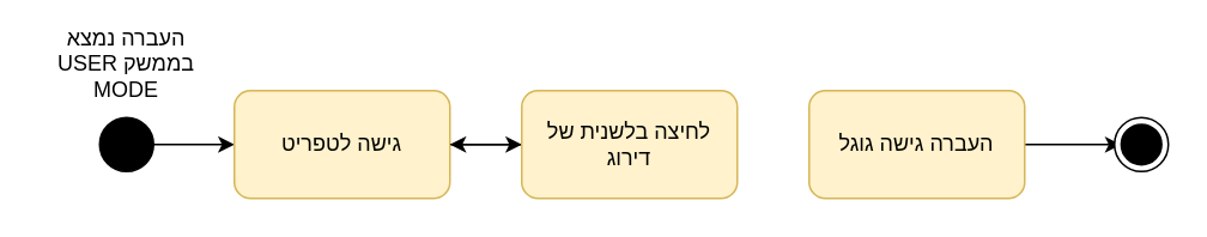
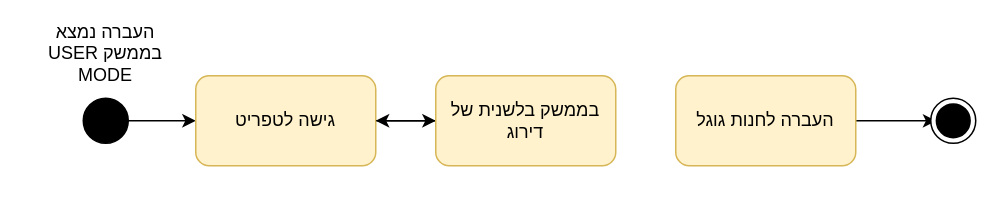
  <mxCell id="0" />
  <mxCell id="1" parent="0" />
  <mxCell id="2" value="" style="edgeStyle=orthogonalEdgeStyle;rounded=0;orthogonalLoop=1;jettySize=auto;html=1;fontSize=18;fontColor=none;" edge="1" parent="1" source="3" target="8"><mxGeometry relative="1" as="geometry" /></mxCell>
  <mxCell id="3" value="" style="ellipse;whiteSpace=wrap;html=1;aspect=fixed;fillColor=#000000;" parent="1" vertex="1"><mxGeometry x="55" y="65" width="30" height="30" as="geometry" /></mxCell>
  <mxCell id="4" value="העברה נמצא בממשק USER MODE" style="text;html=1;strokeColor=none;fillColor=none;align=center;verticalAlign=middle;whiteSpace=wrap;rounded=0;textDirection=rtl;" parent="1" vertex="1"><mxGeometry x="20" y="20" width="100" height="30" as="geometry" /></mxCell>
  <mxCell id="5" value="" style="endArrow=classic;html=1;rounded=0;exitX=1;exitY=0.5;exitDx=0;exitDy=0;entryX=0;entryY=0.5;entryDx=0;entryDy=0;" parent="1" edge="1"><mxGeometry width="50" height="50" relative="1" as="geometry"><mxPoint x="240" y="80" as="sourcePoint" /><mxPoint x="290" y="80" as="targetPoint" /></mxGeometry></mxCell>
  <mxCell id="6" value="" style="edgeStyle=orthogonalEdgeStyle;rounded=0;orthogonalLoop=1;jettySize=auto;html=1;fontSize=18;fontColor=none;" edge="1" parent="1" source="7" target="10"><mxGeometry relative="1" as="geometry" /></mxCell>
- <mxCell id="7" value="העברה גישה גוגל" style="rounded=1;whiteSpace=wrap;html=1;fillColor=#fff2cc;strokeColor=#d6b656;align=center;textDirection=rtl;" parent="1" vertex="1"><mxGeometry x="450" y="50" width="120" height="60" as="geometry" /></mxCell>
+ <mxCell id="7" value="העברה לחנות גוגל" style="rounded=1;whiteSpace=wrap;html=1;fillColor=#fff2cc;strokeColor=#d6b656;align=center;textDirection=rtl;" parent="1" vertex="1"><mxGeometry x="450" y="50" width="120" height="60" as="geometry" /></mxCell>
  <mxCell id="8" value="גישה לטפריט" style="rounded=1;whiteSpace=wrap;html=1;fillColor=#fff2cc;strokeColor=#d6b656;align=center;textDirection=rtl;" parent="1" vertex="1"><mxGeometry x="130" y="50" width="120" height="60" as="geometry" /></mxCell>
  <mxCell id="9" value="" style="ellipse;whiteSpace=wrap;html=1;aspect=fixed;fillColor=#FFFFFF;fontColor=none;labelBackgroundColor=none;noLabel=1;" parent="1" vertex="1"><mxGeometry x="620" y="65" width="30" height="30" as="geometry" /></mxCell>
  <mxCell id="10" value="" style="ellipse;whiteSpace=wrap;html=1;aspect=fixed;fillColor=#000000;" parent="1" vertex="1"><mxGeometry x="623.75" y="68.75" width="22.5" height="22.5" as="geometry" /></mxCell>
  <mxCell id="11" value="" style="edgeStyle=orthogonalEdgeStyle;rounded=0;orthogonalLoop=1;jettySize=auto;html=1;fontSize=18;fontColor=none;" edge="1" parent="1" source="12" target="8"><mxGeometry relative="1" as="geometry" /></mxCell>
- <mxCell id="12" value="לחיצה בלשנית של דירוג" style="rounded=1;whiteSpace=wrap;html=1;fillColor=#fff2cc;strokeColor=#d6b656;align=center;textDirection=rtl;" vertex="1" parent="1"><mxGeometry x="290" y="50" width="120" height="60" as="geometry" /></mxCell>
+ <mxCell id="12" value="בממשק בלשנית של דירוג" style="rounded=1;whiteSpace=wrap;html=1;fillColor=#fff2cc;strokeColor=#d6b656;align=center;textDirection=rtl;" vertex="1" parent="1"><mxGeometry x="290" y="50" width="120" height="60" as="geometry" /></mxCell>
